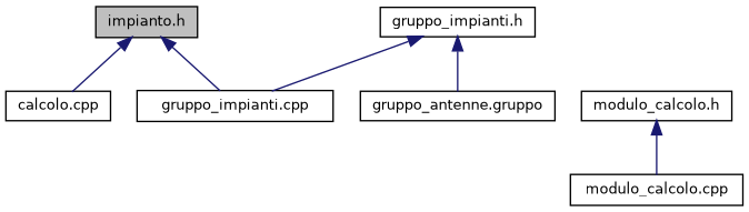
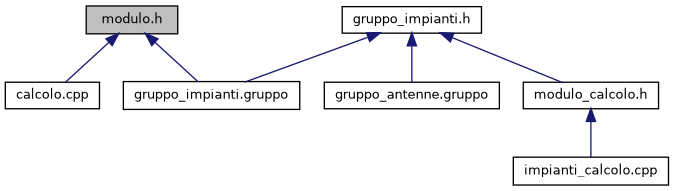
  digraph {
    node [color=black fillcolor=white fontname=Helvetica fontsize=10 shape=record style=filled]
    edge [color=midnightblue dir=back fontname=Helvetica fontsize=10 labelfontname=Helvetica labelfontsize=10 style=solid]
-   n1 [fillcolor=grey75 fontcolor=black height=0.2 label="impianto.h" width=0.4]
+   n1 [fillcolor=grey75 fontcolor=black height=0.2 label="modulo.h" width=0.4]
    n2 [height=0.2 label="calcolo.cpp" width=0.4]
-   n3 [height=0.2 label="gruppo_impianti.cpp" width=0.4]
+   n3 [height=0.2 label="gruppo_impianti.gruppo" width=0.4]
    n4 [height=0.2 label="gruppo_impianti.h" width=0.4]
    n5 [height=0.2 label="gruppo_antenne.gruppo" width=0.4]
    n6 [height=0.2 label="modulo_calcolo.h" width=0.4]
-   n7 [height=0.2 label="modulo_calcolo.cpp" width=0.4]
+   n7 [height=0.2 label="impianti_calcolo.cpp" width=0.4]
    n1 -> n2
    n1 -> n3
    n4 -> n3
    n4 -> n5
+   n4 -> n6
    n6 -> n7
  }
